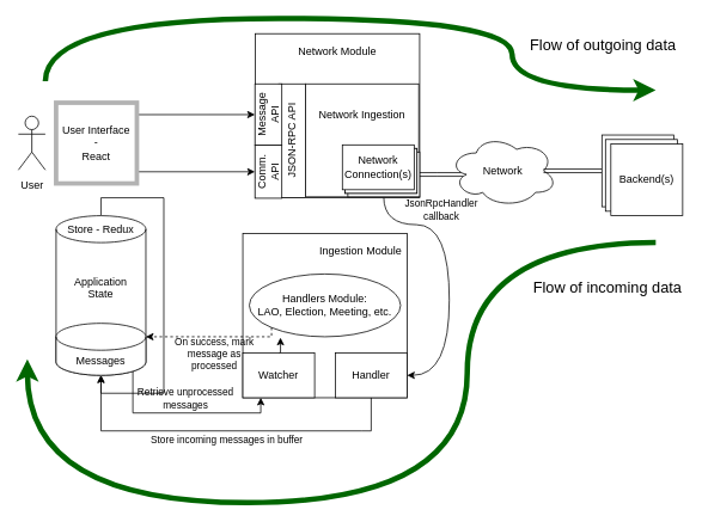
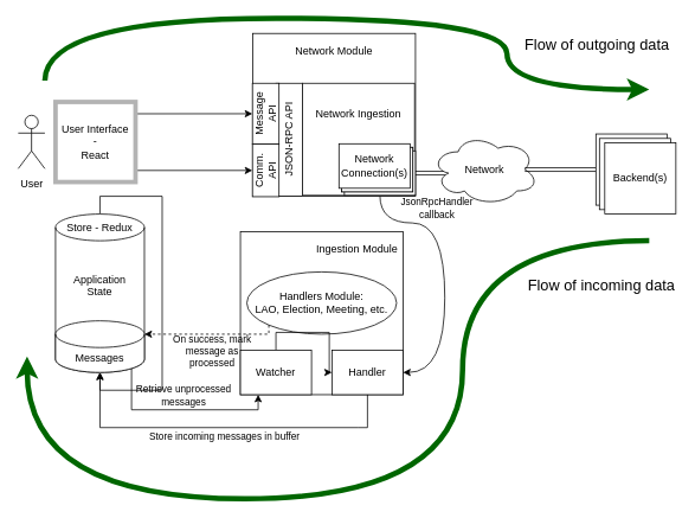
  <mxCell id="0" />
  <mxCell id="1" parent="0" />
  <mxCell id="2" style="edgeStyle=orthogonalEdgeStyle;rounded=0;orthogonalLoop=1;jettySize=auto;html=1;exitX=0.5;exitY=0;exitDx=0;exitDy=0;exitPerimeter=0;" parent="1" source="42" target="43" edge="1"><mxGeometry relative="1" as="geometry" /></mxCell>
  <mxCell id="3" style="edgeStyle=orthogonalEdgeStyle;rounded=0;orthogonalLoop=1;jettySize=auto;html=1;exitX=1;exitY=0.75;exitDx=0;exitDy=0;entryX=0.5;entryY=0;entryDx=0;entryDy=0;" parent="1" source="5" target="26" edge="1"><mxGeometry relative="1" as="geometry"><Array as="points"><mxPoint x="152" y="127" /></Array></mxGeometry></mxCell>
  <mxCell id="4" style="edgeStyle=orthogonalEdgeStyle;rounded=0;orthogonalLoop=1;jettySize=auto;html=1;exitX=1;exitY=0.75;exitDx=0;exitDy=0;entryX=0.5;entryY=0;entryDx=0;entryDy=0;" parent="1" source="5" target="27" edge="1"><mxGeometry relative="1" as="geometry"><Array as="points"><mxPoint x="152" y="191" /></Array></mxGeometry></mxCell>
  <mxCell id="5" value="User Interface&lt;br&gt;-&lt;br&gt;React" style="whiteSpace=wrap;html=1;aspect=fixed;strokeWidth=5;strokeColor=#B3B3B3;" parent="1" vertex="1"><mxGeometry x="62" y="114" width="90" height="90" as="geometry" /></mxCell>
  <mxCell id="6" style="edgeStyle=orthogonalEdgeStyle;shape=link;rounded=0;orthogonalLoop=1;jettySize=auto;html=1;exitX=0.16;exitY=0.55;exitDx=0;exitDy=0;exitPerimeter=0;entryX=1;entryY=0.5;entryDx=0;entryDy=0;" parent="1" source="7" target="23" edge="1"><mxGeometry relative="1" as="geometry" /></mxCell>
- <mxCell id="7" value="Network" style="ellipse;shape=cloud;whiteSpace=wrap;html=1;" parent="1" vertex="1"><mxGeometry x="500" y="150" width="120" height="80" as="geometry" /></mxCell>
+ <mxCell id="7" value="Network" style="ellipse;shape=cloud;whiteSpace=wrap;html=1;" parent="1" vertex="1"><mxGeometry x="485" y="150" width="120" height="80" as="geometry" /></mxCell>
  <mxCell id="8" style="edgeStyle=orthogonalEdgeStyle;rounded=0;orthogonalLoop=1;jettySize=auto;html=1;exitX=0;exitY=0.5;exitDx=0;exitDy=0;entryX=0.875;entryY=0.5;entryDx=0;entryDy=0;entryPerimeter=0;shape=link;" parent="1" source="9" target="7" edge="1"><mxGeometry relative="1" as="geometry" /></mxCell>
  <mxCell id="9" value="Backend(s)" style="whiteSpace=wrap;html=1;aspect=fixed;" parent="1" vertex="1"><mxGeometry x="670" y="150" width="80" height="80" as="geometry" /></mxCell>
  <mxCell id="10" value="Backend(s)" style="whiteSpace=wrap;html=1;aspect=fixed;" parent="1" vertex="1"><mxGeometry x="674" y="155" width="80" height="80" as="geometry" /></mxCell>
  <mxCell id="11" value="Backend(s)" style="whiteSpace=wrap;html=1;aspect=fixed;" parent="1" vertex="1"><mxGeometry x="680" y="160" width="80" height="80" as="geometry" /></mxCell>
  <mxCell id="12" value="" style="edgeStyle=orthogonalEdgeStyle;curved=1;rounded=0;orthogonalLoop=1;jettySize=auto;html=1;exitX=0.5;exitY=1;exitDx=0;exitDy=0;" parent="1" source="23" target="18" edge="1"><mxGeometry relative="1" as="geometry"><Array as="points"><mxPoint x="427" y="250" /><mxPoint x="500" y="250" /><mxPoint x="500" y="418" /></Array></mxGeometry></mxCell>
  <mxCell id="13" value="JsonRpcHandler&lt;br&gt;callback" style="edgeLabel;html=1;align=center;verticalAlign=middle;resizable=0;points=[];fillOpacity=0;labelBackgroundColor=none;" parent="12" vertex="1" connectable="0"><mxGeometry x="0.412" y="1" relative="1" as="geometry"><mxPoint x="-11" y="-138" as="offset" /></mxGeometry></mxCell>
  <mxCell id="14" style="edgeStyle=orthogonalEdgeStyle;rounded=0;orthogonalLoop=1;jettySize=auto;html=1;exitX=0.855;exitY=1;exitDx=0;exitDy=-4.35;exitPerimeter=0;entryX=0.25;entryY=1;entryDx=0;entryDy=0;" edge="1" parent="1" source="43" target="35"><mxGeometry relative="1" as="geometry"><Array as="points"><mxPoint x="148" y="460" /><mxPoint x="290" y="460" /></Array></mxGeometry></mxCell>
  <mxCell id="15" value="Retrieve unprocessed&lt;br&gt;messages" style="edgeLabel;html=1;align=center;verticalAlign=middle;resizable=0;points=[];labelBackgroundColor=none;" vertex="1" connectable="0" parent="14"><mxGeometry x="0.212" y="3" relative="1" as="geometry"><mxPoint x="-21" y="-14" as="offset" /></mxGeometry></mxCell>
  <mxCell id="16" value="" style="group;labelBorderColor=none;" parent="1" vertex="1" connectable="0"><mxGeometry x="260" y="259" width="200" height="183" as="geometry" /></mxCell>
  <mxCell id="17" value="&amp;nbsp;&amp;nbsp; &amp;nbsp; &amp;nbsp; &amp;nbsp; &amp;nbsp; &amp;nbsp; &amp;nbsp; &amp;nbsp; &amp;nbsp; &amp;nbsp; &amp;nbsp; &amp;nbsp;Ingestion Module&lt;br&gt;&lt;br&gt;&lt;br&gt;&lt;br&gt;&lt;br&gt;&lt;br&gt;&lt;br&gt;&lt;br&gt;&lt;br&gt;&lt;br&gt;&lt;br&gt;" style="whiteSpace=wrap;html=1;aspect=fixed;" parent="16" vertex="1"><mxGeometry x="10" y="1" width="183" height="183" as="geometry" /></mxCell>
  <mxCell id="18" value="Handler" style="rounded=0;whiteSpace=wrap;html=1;" parent="16" vertex="1"><mxGeometry x="113" y="134" width="80" height="50" as="geometry" /></mxCell>
  <mxCell id="19" value="Handlers Module:&lt;br&gt;LAO, Election, Meeting, etc." style="ellipse;whiteSpace=wrap;html=1;" vertex="1" parent="16"><mxGeometry x="17.25" y="46" width="168.5" height="70" as="geometry" /></mxCell>
  <mxCell id="20" value="" style="group" parent="1" vertex="1" connectable="0"><mxGeometry x="283.5" y="37" width="183.5" height="183.5" as="geometry" /></mxCell>
  <mxCell id="21" value="Network Module&lt;br&gt;&lt;br&gt;&lt;br&gt;&lt;br&gt;&lt;br&gt;&lt;br&gt;&lt;br&gt;&lt;br&gt;&lt;br&gt;&lt;br&gt;&lt;br&gt;" style="whiteSpace=wrap;html=1;aspect=fixed;" parent="20" vertex="1"><mxGeometry x="0.5" width="183" height="183" as="geometry" /></mxCell>
  <mxCell id="22" value="Network Ingestion&lt;br&gt;&lt;br&gt;&lt;br&gt;&lt;br&gt;&lt;br&gt;" style="whiteSpace=wrap;html=1;aspect=fixed;" parent="20" vertex="1"><mxGeometry x="56.5" y="56" width="126" height="126" as="geometry" /></mxCell>
  <mxCell id="23" value="Network Connection" style="rounded=0;whiteSpace=wrap;html=1;" parent="20" vertex="1"><mxGeometry x="103.5" y="132" width="80" height="50" as="geometry" /></mxCell>
  <mxCell id="24" value="Network Connection(s)" style="rounded=0;whiteSpace=wrap;html=1;" parent="20" vertex="1"><mxGeometry x="100.5" y="128" width="80" height="50" as="geometry" /></mxCell>
  <mxCell id="25" value="JSON-RPC API" style="rounded=0;whiteSpace=wrap;html=1;rotation=-90;" parent="20" vertex="1"><mxGeometry x="-21.93" y="104.45" width="126.88" height="30" as="geometry" /></mxCell>
  <mxCell id="26" value="Message&lt;br&gt;API" style="rounded=0;whiteSpace=wrap;html=1;rotation=-90;" parent="20" vertex="1"><mxGeometry x="-19.25" y="75.25" width="68.5" height="30" as="geometry" /></mxCell>
  <mxCell id="27" value="Comm. API" style="rounded=0;whiteSpace=wrap;html=1;rotation=-90;" parent="20" vertex="1"><mxGeometry x="-14.5" y="139" width="59" height="30" as="geometry" /></mxCell>
  <mxCell id="28" value="Network Connection(s)" style="rounded=0;whiteSpace=wrap;html=1;" parent="20" vertex="1"><mxGeometry x="100.5" y="128" width="80" height="50" as="geometry" /></mxCell>
  <mxCell id="29" value="Network Connection(s)" style="rounded=0;whiteSpace=wrap;html=1;" parent="20" vertex="1"><mxGeometry x="97.38" y="124" width="80" height="50" as="geometry" /></mxCell>
  <mxCell id="30" style="edgeStyle=orthogonalEdgeStyle;rounded=0;orthogonalLoop=1;jettySize=auto;html=1;exitX=0.5;exitY=1;exitDx=0;exitDy=0;entryX=0.5;entryY=1;entryDx=0;entryDy=0;entryPerimeter=0;" edge="1" parent="1" source="18" target="42"><mxGeometry relative="1" as="geometry"><Array as="points"><mxPoint x="403" y="480" /><mxPoint x="111" y="480" /></Array></mxGeometry></mxCell>
  <mxCell id="31" value="Store incoming messages in buffer" style="edgeLabel;html=1;align=center;verticalAlign=middle;resizable=0;points=[];" vertex="1" connectable="0" parent="30"><mxGeometry x="0.067" y="-4" relative="1" as="geometry"><mxPoint x="14" y="13" as="offset" /></mxGeometry></mxCell>
- <mxCell id="32" style="edgeStyle=orthogonalEdgeStyle;rounded=0;orthogonalLoop=1;jettySize=auto;html=1;exitX=0.5;exitY=0;exitDx=0;exitDy=0;entryX=0.206;entryY=1.014;entryDx=0;entryDy=0;entryPerimeter=0;" edge="1" parent="1" source="35" target="19"><mxGeometry relative="1" as="geometry" /></mxCell>
+ <mxCell id="32" style="edgeStyle=orthogonalEdgeStyle;rounded=0;orthogonalLoop=1;jettySize=auto;html=1;exitX=0.5;exitY=0;exitDx=0;exitDy=0;" edge="1" parent="1" source="35" target="18"><mxGeometry relative="1" as="geometry" /></mxCell>
  <mxCell id="33" style="edgeStyle=orthogonalEdgeStyle;rounded=0;orthogonalLoop=1;jettySize=auto;html=1;exitX=0;exitY=1;exitDx=0;exitDy=0;entryX=1;entryY=0;entryDx=0;entryDy=15;entryPerimeter=0;dashed=1;" edge="1" parent="1" source="19" target="43"><mxGeometry relative="1" as="geometry"><mxPoint x="251" y="360" as="sourcePoint" /><mxPoint x="152" y="370" as="targetPoint" /><Array as="points"><mxPoint x="170" y="375" /><mxPoint x="170" y="375" /></Array></mxGeometry></mxCell>
  <mxCell id="34" value="On success, mark&lt;br&gt;message as&lt;br&gt;processed" style="edgeLabel;html=1;align=center;verticalAlign=middle;resizable=0;points=[];labelBackgroundColor=none;" vertex="1" connectable="0" parent="33"><mxGeometry x="0.05" y="1" relative="1" as="geometry"><mxPoint x="4" y="17" as="offset" /></mxGeometry></mxCell>
  <mxCell id="35" value="Watcher" style="rounded=0;whiteSpace=wrap;html=1;" vertex="1" parent="1"><mxGeometry x="270" y="393" width="80" height="50" as="geometry" /></mxCell>
  <mxCell id="36" value="" style="endArrow=classic;html=1;strokeWidth=6;edgeStyle=orthogonalEdgeStyle;curved=1;strokeColor=#006600;" edge="1" parent="1"><mxGeometry width="50" height="50" relative="1" as="geometry"><mxPoint x="730" y="270" as="sourcePoint" /><mxPoint x="30" y="400" as="targetPoint" /><Array as="points"><mxPoint x="520" y="270" /><mxPoint x="520" y="560" /><mxPoint x="30" y="560" /></Array></mxGeometry></mxCell>
  <mxCell id="37" value="Flow of incoming data" style="edgeLabel;html=1;align=center;verticalAlign=middle;resizable=0;points=[];fontSize=17;rotation=0;" vertex="1" connectable="0" parent="36"><mxGeometry x="-0.747" y="16" relative="1" as="geometry"><mxPoint x="90" y="34" as="offset" /></mxGeometry></mxCell>
  <mxCell id="38" value="" style="endArrow=classic;html=1;fontSize=17;strokeColor=#006600;strokeWidth=6;edgeStyle=orthogonalEdgeStyle;curved=1;" edge="1" parent="1"><mxGeometry width="50" height="50" relative="1" as="geometry"><mxPoint x="50" y="90" as="sourcePoint" /><mxPoint x="730" y="100" as="targetPoint" /><Array as="points"><mxPoint x="50" y="20" /><mxPoint x="570" y="20" /><mxPoint x="570" y="100" /></Array></mxGeometry></mxCell>
  <mxCell id="39" value="Flow of outgoing data" style="edgeLabel;html=1;align=center;verticalAlign=middle;resizable=0;points=[];fontSize=17;" vertex="1" connectable="0" parent="38"><mxGeometry x="0.317" y="4" relative="1" as="geometry"><mxPoint x="143" y="34" as="offset" /></mxGeometry></mxCell>
  <mxCell id="40" value="&lt;font style=&quot;font-size: 12px&quot;&gt;User&lt;/font&gt;" style="shape=umlActor;verticalLabelPosition=bottom;verticalAlign=top;html=1;outlineConnect=0;labelBackgroundColor=none;fontSize=17;strokeWidth=1;" vertex="1" parent="1"><mxGeometry x="20" y="129" width="30" height="60" as="geometry" /></mxCell>
  <mxCell id="41" value="" style="group" vertex="1" connectable="0" parent="1"><mxGeometry x="62" y="240" width="100" height="178" as="geometry" /></mxCell>
  <mxCell id="42" value="Store - Redux&lt;br&gt;&lt;br&gt;&lt;br&gt;&lt;br&gt;Application&lt;br&gt;State&lt;br&gt;&lt;br&gt;&lt;br&gt;&lt;br&gt;&lt;br&gt;&lt;br&gt;&lt;br&gt;&lt;br&gt;" style="shape=cylinder3;whiteSpace=wrap;html=1;boundedLbl=1;backgroundOutline=1;size=15;" parent="41" vertex="1"><mxGeometry width="100" height="178" as="geometry" /></mxCell>
  <mxCell id="43" value="Messages" style="shape=cylinder3;whiteSpace=wrap;html=1;boundedLbl=1;backgroundOutline=1;size=15;" parent="41" vertex="1"><mxGeometry y="120" width="100" height="58" as="geometry" /></mxCell>
